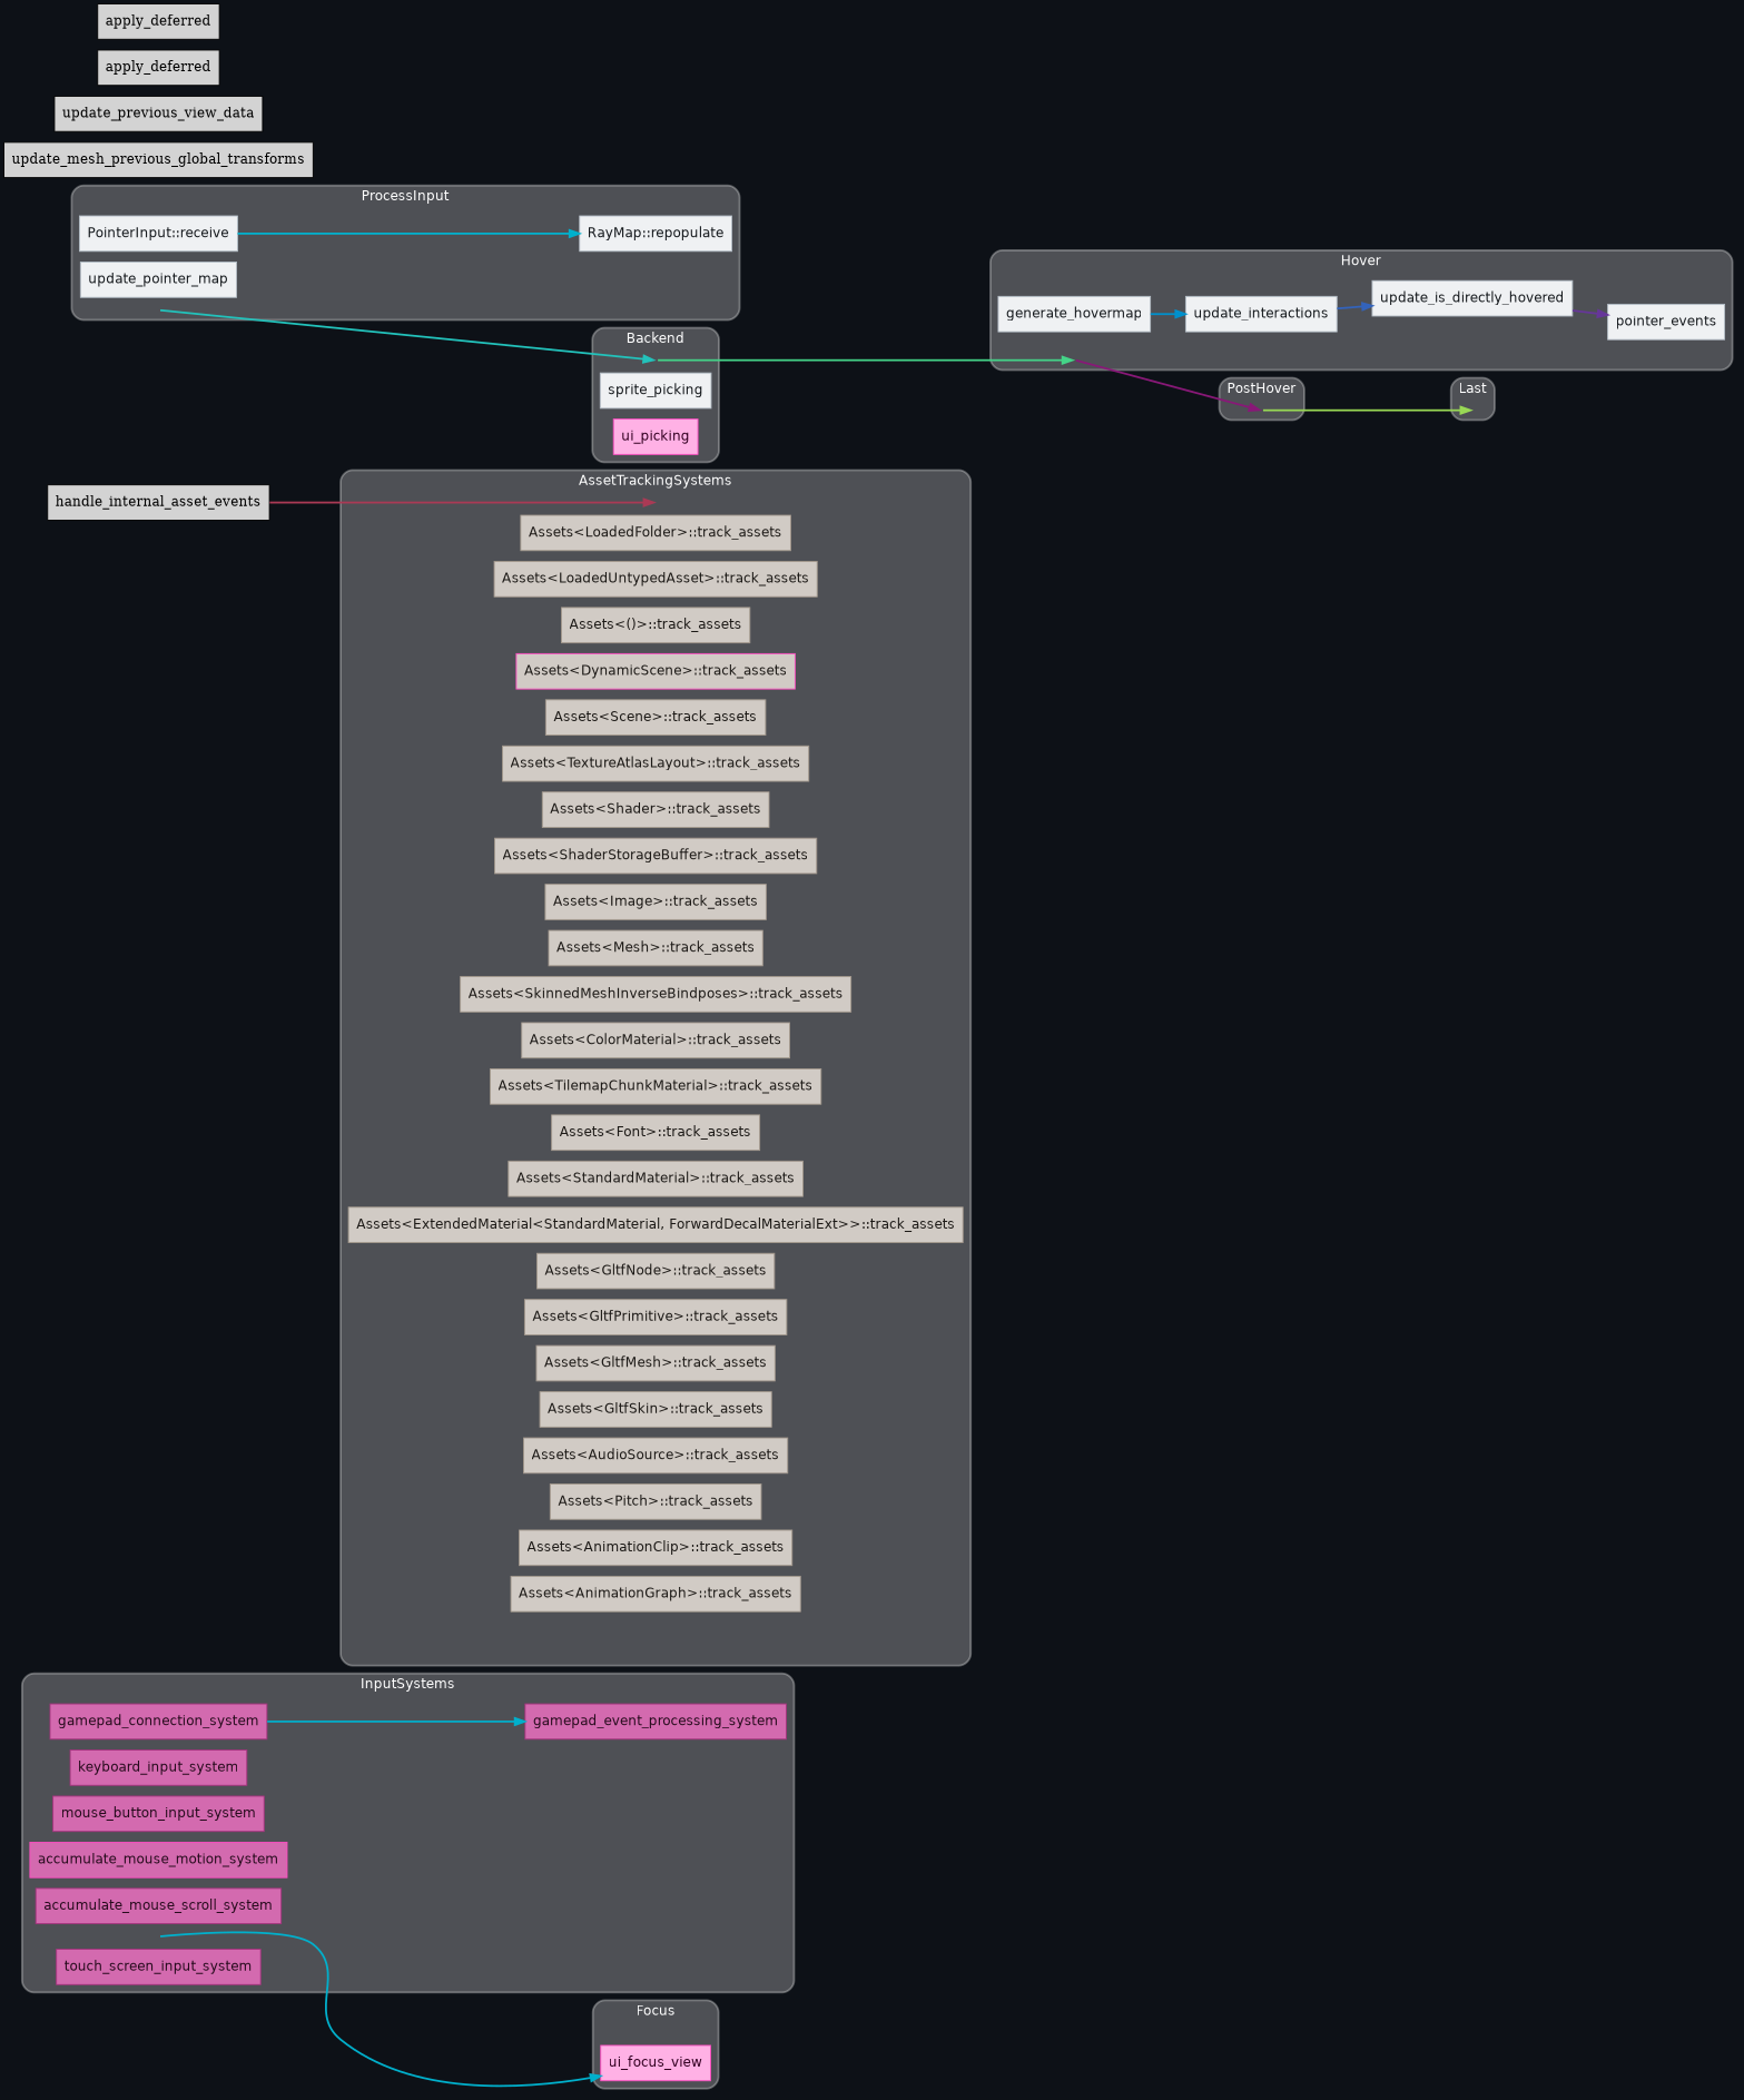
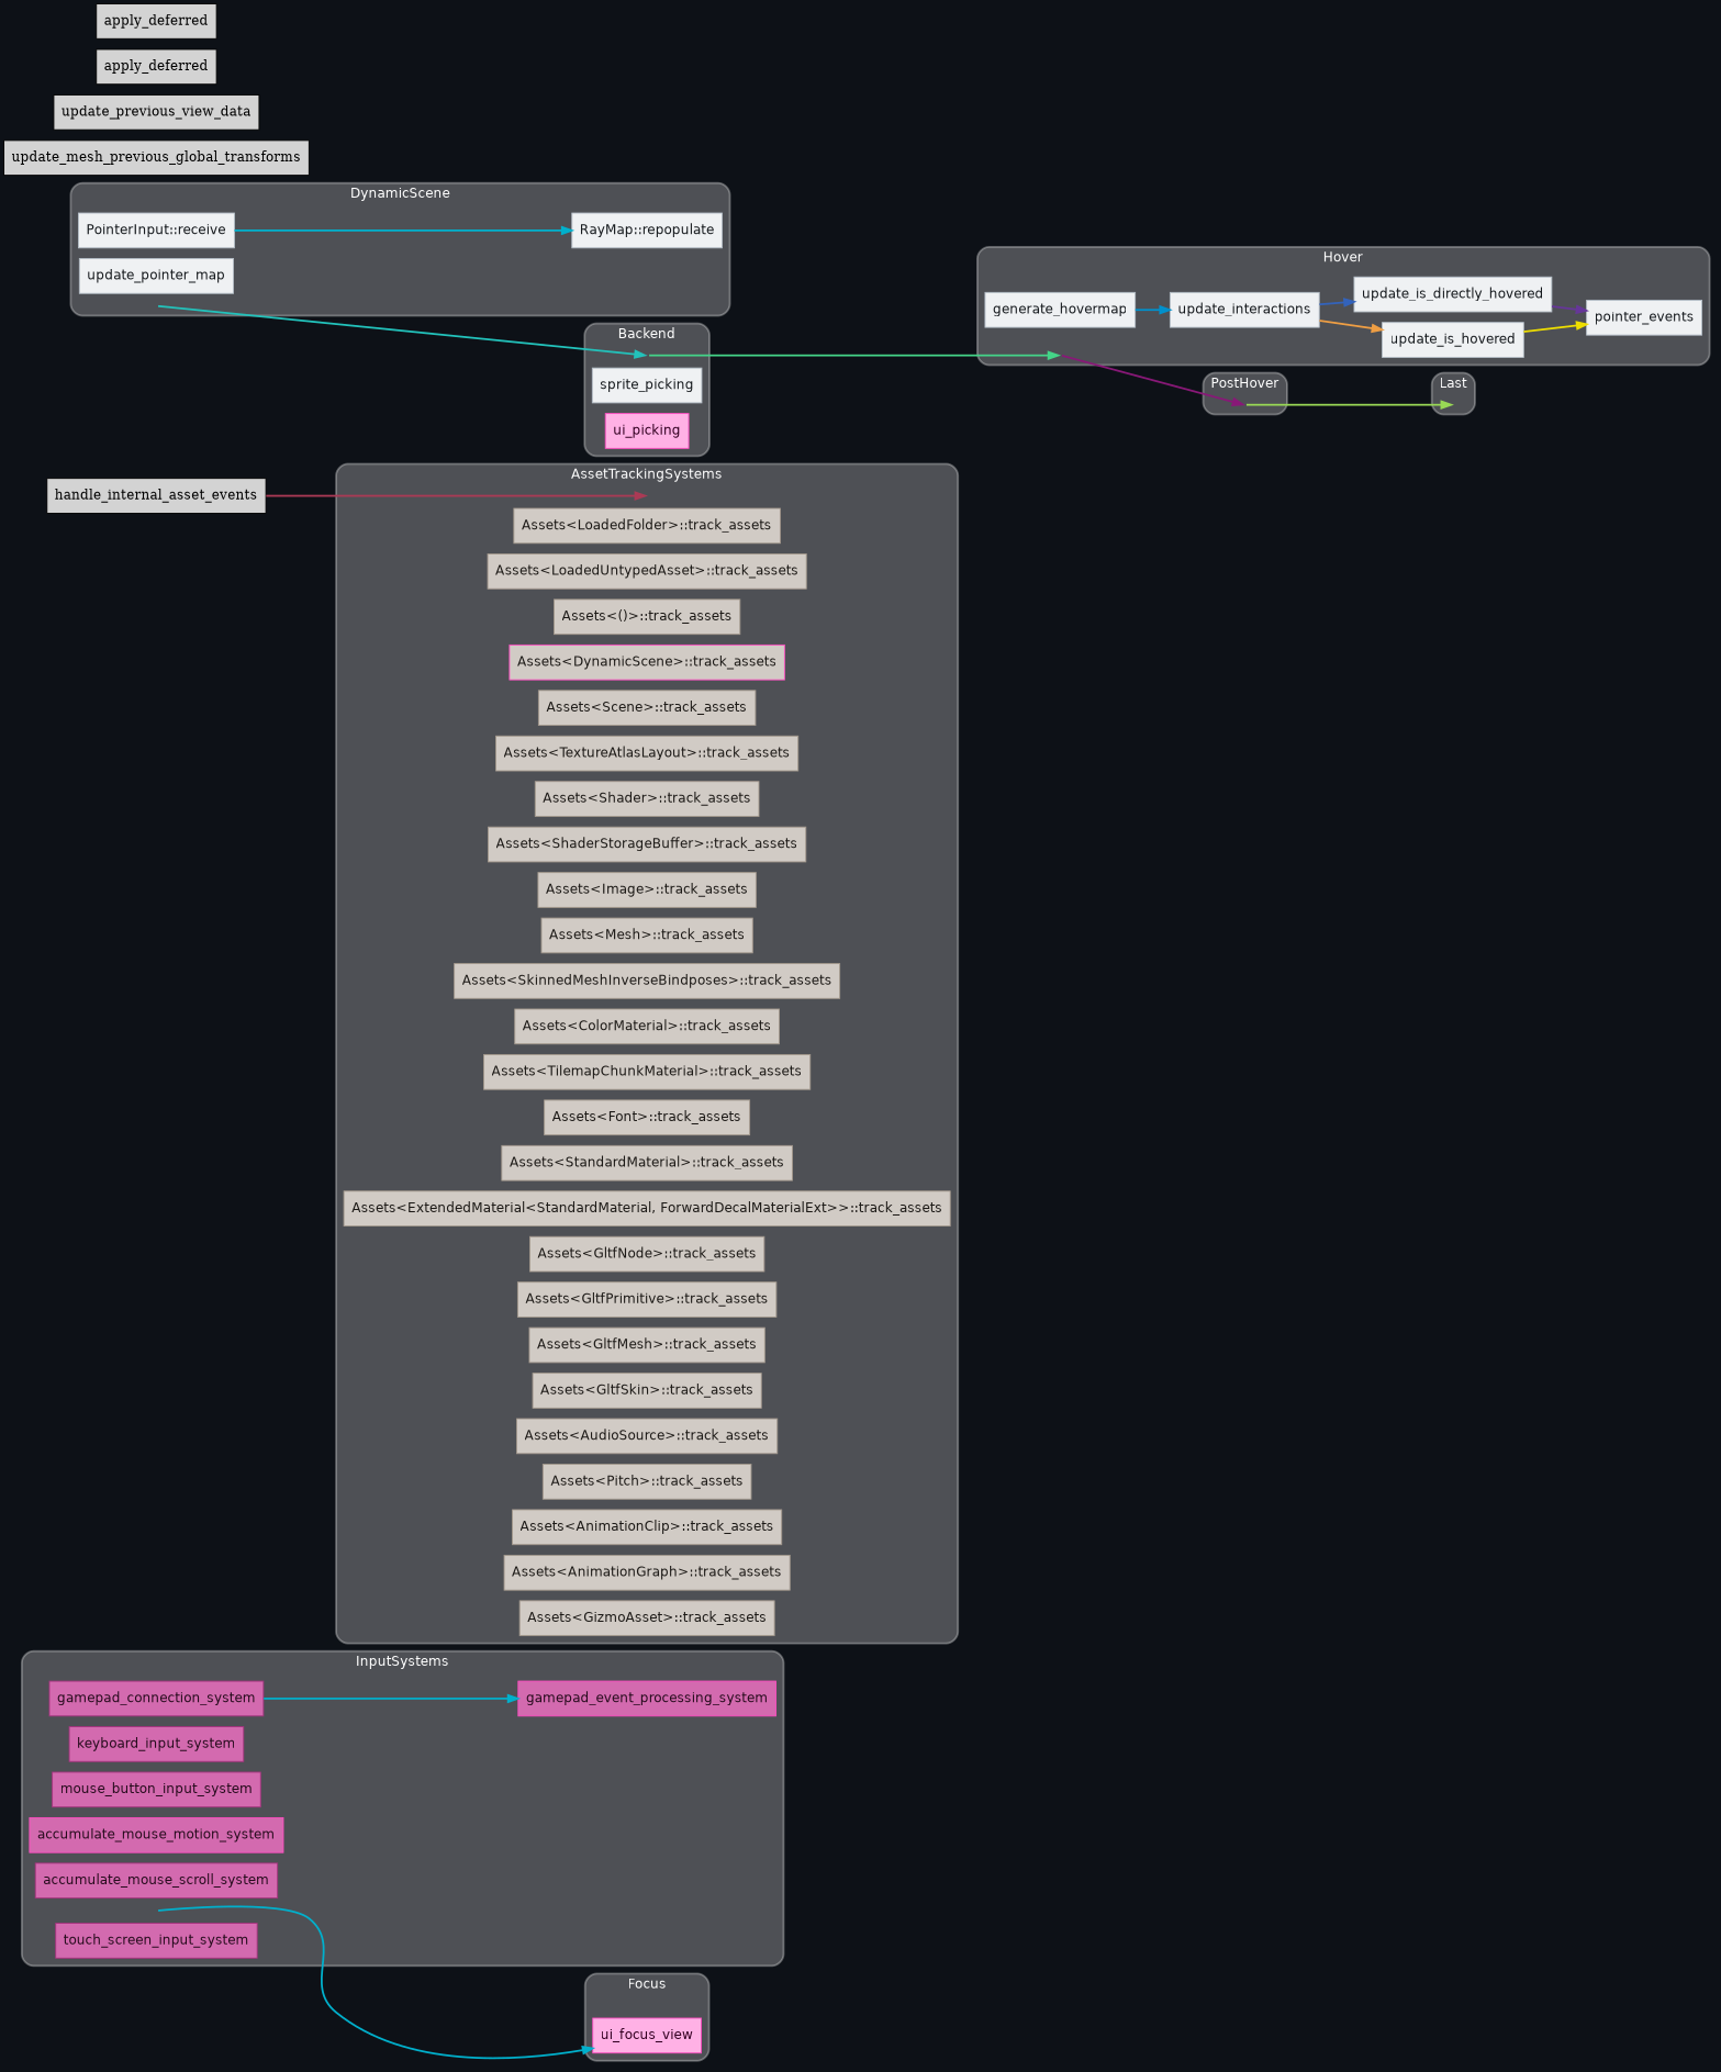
  digraph {
    bgcolor="#0d1117"
    compound=true
    fontname=Helvetica
    nodesep=0.15
    rankdir=LR
    splines=spline
    node [shape=box style=filled color="#a3988c" fillcolor="#d1cbc5" fontcolor="#1c1916" fontname=Helvetica penwidth=1]
    edge [color="#00b0cc" penwidth=2]
    "set_marker_node_Set(SystemSetKey(2v1))" [shape=point style=invis color="" fillcolor="" fontcolor="" fontname="" penwidth=""]
    n2 [color="#a5317d" fillcolor="#d36aaf" fontcolor="#270b1d" label=keyboard_input_system]
    n3 [color="#a5317d" fillcolor="#d36aaf" fontcolor="#270b1d" label=mouse_button_input_system]
    n4 [color="#ff4bc2" fillcolor="#d36aaf" fontcolor="#270b1d" label=accumulate_mouse_motion_system]
    n5 [color="#a5317d" fillcolor="#d36aaf" fontcolor="#270b1d" label=accumulate_mouse_scroll_system]
    n6 [color="#a5317d" fillcolor="#d36aaf" fontcolor="#270b1d" label=gamepad_connection_system]
-   n7 [color="#a5317d" fillcolor="#d36aaf" fontcolor="#270b1d" label=gamepad_event_processing_system]
+   n7 [color="#ff4bc2" fillcolor="#d36aaf" fontcolor="#270b1d" label=gamepad_event_processing_system]
    n8 [color="#a5317d" fillcolor="#d36aaf" fontcolor="#270b1d" label=touch_screen_input_system]
    "set_marker_node_Set(SystemSetKey(10v1))" [shape=point style=invis color="" fillcolor="" fontcolor="" fontname="" penwidth=""]
    n10 [label="Assets<LoadedFolder>::track_assets"]
    n11 [label="Assets<LoadedUntypedAsset>::track_assets"]
    n12 [label="Assets<()>::track_assets"]
    n13 [color="#ff4bc2" label="Assets<DynamicScene>::track_assets"]
    n14 [label="Assets<Scene>::track_assets"]
    n15 [label="Assets<TextureAtlasLayout>::track_assets"]
    n16 [label="Assets<Shader>::track_assets"]
    n17 [label="Assets<ShaderStorageBuffer>::track_assets"]
    n18 [label="Assets<Image>::track_assets"]
    n19 [label="Assets<Mesh>::track_assets"]
    n20 [label="Assets<SkinnedMeshInverseBindposes>::track_assets"]
    n21 [label="Assets<ColorMaterial>::track_assets"]
    n22 [label="Assets<TilemapChunkMaterial>::track_assets"]
    n23 [label="Assets<Font>::track_assets"]
    n24 [label="Assets<StandardMaterial>::track_assets"]
    n25 [label="Assets<ExtendedMaterial<StandardMaterial, ForwardDecalMaterialExt>>::track_assets"]
    n26 [label="Assets<GltfNode>::track_assets"]
    n27 [label="Assets<GltfPrimitive>::track_assets"]
    n28 [label="Assets<GltfMesh>::track_assets"]
    n29 [label="Assets<GltfSkin>::track_assets"]
    n30 [label="Assets<AudioSource>::track_assets"]
    n31 [label="Assets<Pitch>::track_assets"]
    n32 [label="Assets<AnimationClip>::track_assets"]
    n33 [label="Assets<AnimationGraph>::track_assets"]
+   n34 [label="Assets<GizmoAsset>::track_assets"]
    "set_marker_node_Set(SystemSetKey(23v1))" [shape=point style=invis color="" fillcolor="" fontcolor="" fontname="" penwidth=""]
    n36 [color="#b4bec7" fillcolor="#eff1f3" fontcolor="#15191d" label=sprite_picking]
    n37 [color="#ff4bc2" fillcolor="#ffb1e5" fontcolor="#320021" label=ui_picking]
    "set_marker_node_Set(SystemSetKey(28v1))" [shape=point style=invis color="" fillcolor="" fontcolor="" fontname="" penwidth=""]
    n39 [color="#ff4bc2" fillcolor="#ffb1e5" fontcolor="#320021" label=ui_focus_view]
    "set_marker_node_Set(SystemSetKey(46v1))" [shape=point style=invis color="" fillcolor="" fontcolor="" fontname="" penwidth=""]
    n41 [color="#b4bec7" fillcolor="#eff1f3" fontcolor="#15191d" label=update_pointer_map]
    n42 [color="#b4bec7" fillcolor="#eff1f3" fontcolor="#15191d" label="PointerInput::receive"]
    n43 [color="#b4bec7" fillcolor="#eff1f3" fontcolor="#15191d" label="RayMap::repopulate"]
    "set_marker_node_Set(SystemSetKey(50v1))" [shape=point style=invis color="" fillcolor="" fontcolor="" fontname="" penwidth=""]
    n45 [color="#b4bec7" fillcolor="#eff1f3" fontcolor="#15191d" label=generate_hovermap]
    n46 [color="#b4bec7" fillcolor="#eff1f3" fontcolor="#15191d" label=update_interactions]
+   n47 [color="#b4bec7" fillcolor="#eff1f3" fontcolor="#15191d" label=update_is_hovered]
    n48 [color="#b4bec7" fillcolor="#eff1f3" fontcolor="#15191d" label=update_is_directly_hovered]
    n49 [color="#b4bec7" fillcolor="#eff1f3" fontcolor="#15191d" label=pointer_events]
    "set_marker_node_Set(SystemSetKey(51v1))" [shape=point style=invis color="" fillcolor="" fontcolor="" fontname="" penwidth=""]
    "set_marker_node_Set(SystemSetKey(52v1))" [shape=point style=invis color="" fillcolor="" fontcolor="" fontname="" penwidth=""]
    n52 [label=handle_internal_asset_events color="" fillcolor="" fontcolor="" fontname="" penwidth=""]
    n53 [label=update_mesh_previous_global_transforms color="" fillcolor="" fontcolor="" fontname="" penwidth=""]
    n54 [label=update_previous_view_data color="" fillcolor="" fontcolor="" fontname="" penwidth=""]
    n55 [label=apply_deferred color="" fillcolor="" fontcolor="" fontname="" penwidth=""]
    n56 [label=apply_deferred color="" fillcolor="" fontcolor="" fontname="" penwidth=""]
    subgraph cluster_1 {
      color="#ffffff50"
      fillcolor="#ffffff44"
      fontcolor="#ffffff"
      label=InputSystems
      penwidth=2
      style="rounded,filled"
      "set_marker_node_Set(SystemSetKey(2v1))"
      n2
      n3
      n4
      n5
      n6
      n7
      n8
    }
    subgraph cluster_2 {
      color="#ffffff50"
      fillcolor="#ffffff44"
      fontcolor="#ffffff"
      label=AssetTrackingSystems
      penwidth=2
      style="rounded,filled"
      "set_marker_node_Set(SystemSetKey(10v1))"
      n10
      n11
      n12
      n13
      n14
      n15
      n16
      n17
      n18
      n19
      n20
      n21
      n22
      n23
      n24
      n25
      n26
      n27
      n28
      n29
      n30
      n31
      n32
      n33
+     n34
    }
    subgraph cluster_3 {
      color="#ffffff50"
      fillcolor="#ffffff44"
      fontcolor="#ffffff"
      label=Backend
      penwidth=2
      style="rounded,filled"
      "set_marker_node_Set(SystemSetKey(23v1))"
      n36
      n37
    }
    subgraph cluster_4 {
      color="#ffffff50"
      fillcolor="#ffffff44"
      fontcolor="#ffffff"
      label=Focus
      penwidth=2
      style="rounded,filled"
      "set_marker_node_Set(SystemSetKey(28v1))"
      n39
    }
    subgraph cluster_5 {
      color="#ffffff50"
      fillcolor="#ffffff44"
      fontcolor="#ffffff"
-     label=ProcessInput
+     label=DynamicScene
      penwidth=2
      style="rounded,filled"
      "set_marker_node_Set(SystemSetKey(46v1))"
      n41
      n42
      n43
    }
    subgraph cluster_6 {
      color="#ffffff50"
      fillcolor="#ffffff44"
      fontcolor="#ffffff"
      label=Hover
      penwidth=2
      style="rounded,filled"
      "set_marker_node_Set(SystemSetKey(50v1))"
      n45
      n46
+     n47
      n48
      n49
    }
    subgraph cluster_7 {
      color="#ffffff50"
      fillcolor="#ffffff44"
      fontcolor="#ffffff"
      label=PostHover
      penwidth=2
      style="rounded,filled"
      "set_marker_node_Set(SystemSetKey(51v1))"
    }
    subgraph cluster_8 {
      color="#ffffff50"
      fillcolor="#ffffff44"
      fontcolor="#ffffff"
      label=Last
      penwidth=2
      style="rounded,filled"
      "set_marker_node_Set(SystemSetKey(52v1))"
    }
    "set_marker_node_Set(SystemSetKey(2v1))" -> n39
    n6 -> n7
    "set_marker_node_Set(SystemSetKey(23v1))" -> "set_marker_node_Set(SystemSetKey(50v1))" [color="#44d488"]
    "set_marker_node_Set(SystemSetKey(46v1))" -> "set_marker_node_Set(SystemSetKey(23v1))" [color="#22c2bb"]
    n42 -> n43
    "set_marker_node_Set(SystemSetKey(50v1))" -> "set_marker_node_Set(SystemSetKey(51v1))" [color="#881877"]
    n45 -> n46 [color="#0090cc"]
+   n46 -> n47 [color="#ee9e44"]
    n46 -> n48 [color="#3363bb"]
+   n47 -> n49 [color="#eede00"]
    n48 -> n49 [color="#663699"]
    "set_marker_node_Set(SystemSetKey(51v1))" -> "set_marker_node_Set(SystemSetKey(52v1))" [color="#99d955"]
    n52 -> "set_marker_node_Set(SystemSetKey(10v1))" [color="#aa3a55"]
  }
